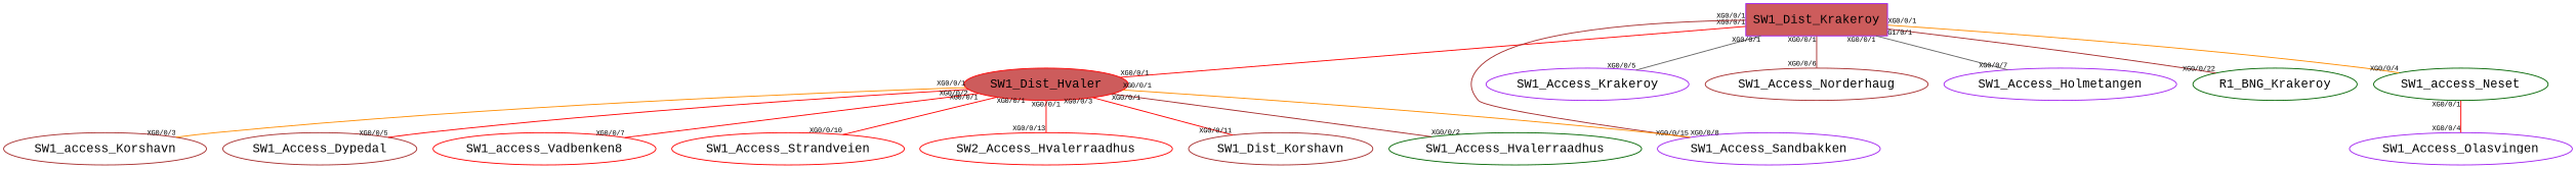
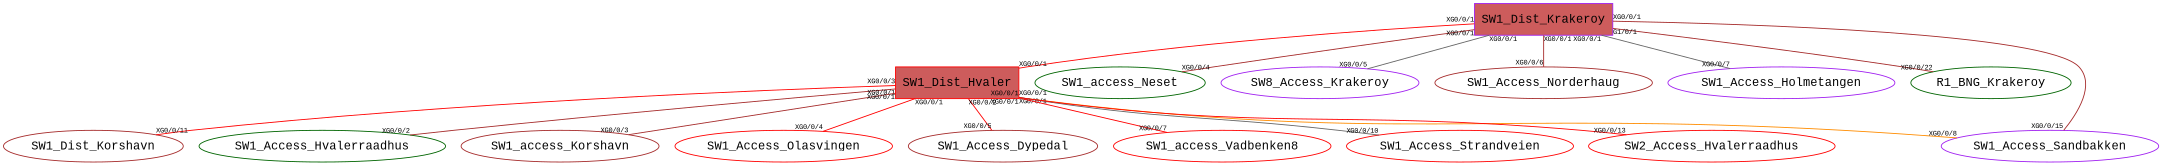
  strict graph {
    fontname="Liberation Mono"
    rankdir=TB
    node [color=red fontname="Liberation Mono"]
    edge [color=red fontname="Liberation Mono" fontsize=8 headlabel="XG0/0/4" taillabel="XG0/0/1"]
    SW1_Dist_Krakeroy [color=purple fillcolor=indianred shape=box style=filled]
-   SW1_Dist_Hvaler [fillcolor=indianred shape=ellipse style=filled]
+   SW1_Dist_Hvaler [fillcolor=indianred shape=box style=filled]
    SW1_access_Neset [color=darkgreen]
-   SW1_Access_Krakeroy [color=purple]
+   SW1_Access_Krakeroy [color=purple label=SW8_Access_Krakeroy]
    SW1_Access_Norderhaug [color=brown]
    SW1_Access_Holmetangen [color=purple]
    R1_BNG_Krakeroy [color=darkgreen]
    SW1_Access_Sandbakken [color=purple]
    SW1_Dist_Korshavn [color=brown]
    SW1_Access_Hvalerraadhus [color=darkgreen]
    n11 [color=brown label=SW1_access_Korshavn]
-   SW1_Access_Olasvingen [color=purple]
+   SW1_Access_Olasvingen
    SW1_Access_Dypedal [color=brown]
    SW1_access_Vadbenken8
    SW1_Access_Strandveien
    SW2_Access_Hvalerraadhus
    SW1_Dist_Krakeroy -- SW1_Dist_Hvaler [headlabel="XG0/0/1"]
-   SW1_Dist_Krakeroy -- SW1_access_Neset [color=darkorange]
+   SW1_Dist_Krakeroy -- SW1_access_Neset [color=brown]
    SW1_Dist_Krakeroy -- SW1_Access_Krakeroy [color=gray40 headlabel="XG0/0/5"]
    SW1_Dist_Krakeroy -- SW1_Access_Norderhaug [color=brown headlabel="XG0/0/6"]
    SW1_Dist_Krakeroy -- SW1_Access_Holmetangen [color=gray40 headlabel="XG0/0/7"]
    SW1_Dist_Krakeroy -- R1_BNG_Krakeroy [color=brown headlabel="XG0/0/22" taillabel="G1/0/1"]
    SW1_Dist_Krakeroy -- SW1_Access_Sandbakken [color=brown headlabel="XG0/0/15"]
    SW1_Dist_Hvaler -- SW1_Access_Sandbakken [color=darkorange headlabel="XG0/0/8"]
    SW1_Dist_Hvaler -- SW1_Dist_Korshavn [headlabel="XG0/0/11" taillabel="XG0/0/3"]
    SW1_Dist_Hvaler -- SW1_Access_Hvalerraadhus [color=brown headlabel="XG0/0/2"]
-   SW1_Dist_Hvaler -- n11 [color=darkorange headlabel="XG0/0/3"]
-   SW1_access_Neset -- SW1_Access_Olasvingen
+   SW1_Dist_Hvaler -- n11 [color=brown headlabel="XG0/0/3"]
+   SW1_Dist_Hvaler -- SW1_Access_Olasvingen
    SW1_Dist_Hvaler -- SW1_Access_Dypedal [headlabel="XG0/0/5" taillabel="XG0/0/2"]
    SW1_Dist_Hvaler -- SW1_access_Vadbenken8 [headlabel="XG0/0/7"]
-   SW1_Dist_Hvaler -- SW1_Access_Strandveien [headlabel="XG0/0/10"]
+   SW1_Dist_Hvaler -- SW1_Access_Strandveien [color=gray40 headlabel="XG0/0/10"]
    SW1_Dist_Hvaler -- SW2_Access_Hvalerraadhus [headlabel="XG0/0/13"]
  }
